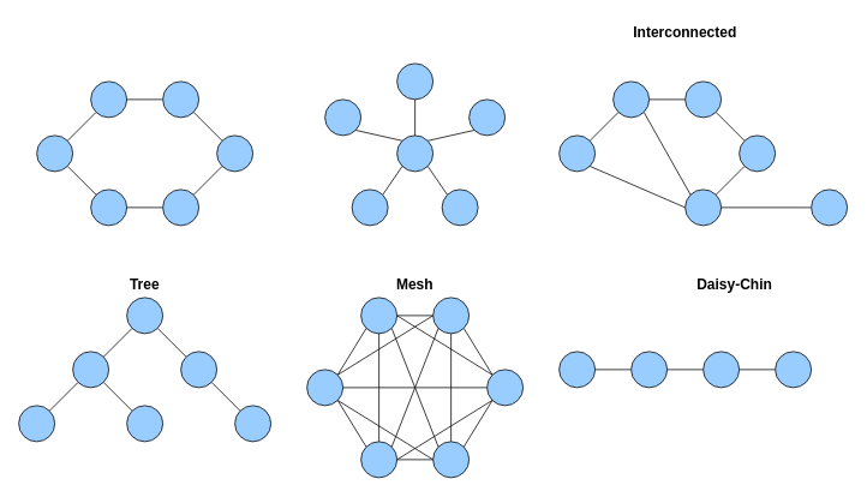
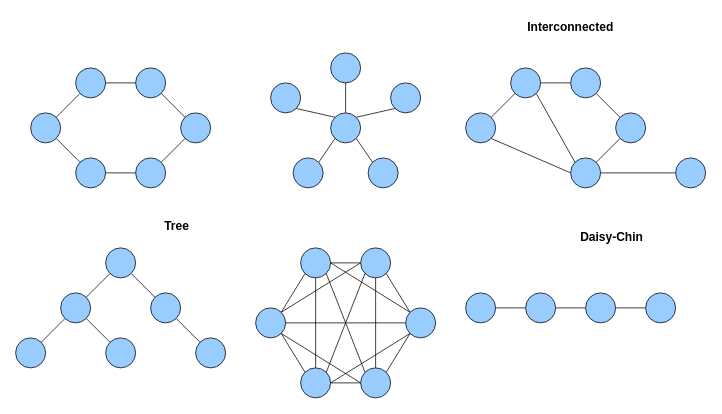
  <mxCell id="0" />
  <mxCell id="1" parent="0" />
  <mxCell id="2" style="edgeStyle=none;html=1;exitX=0;exitY=1;exitDx=0;exitDy=0;entryX=1;entryY=0;entryDx=0;entryDy=0;endArrow=none;endFill=0;fontSize=16;fontStyle=1;fillColor=#99CCFF;" parent="1" source="3" target="13" edge="1"><mxGeometry relative="1" as="geometry" /></mxCell>
  <mxCell id="3" value="" style="ellipse;whiteSpace=wrap;html=1;aspect=fixed;fontSize=16;fontStyle=1;fillColor=#99CCFF;" parent="1" vertex="1"><mxGeometry x="100" y="90" width="40" height="40" as="geometry" /></mxCell>
  <mxCell id="4" style="edgeStyle=none;html=1;exitX=0;exitY=0.5;exitDx=0;exitDy=0;entryX=1;entryY=0.5;entryDx=0;entryDy=0;endArrow=none;endFill=0;fontSize=16;fontStyle=1;fillColor=#99CCFF;" parent="1" source="5" target="3" edge="1"><mxGeometry relative="1" as="geometry" /></mxCell>
  <mxCell id="5" value="" style="ellipse;whiteSpace=wrap;html=1;aspect=fixed;fontSize=16;fontStyle=1;fillColor=#99CCFF;" parent="1" vertex="1"><mxGeometry x="180" y="90" width="40" height="40" as="geometry" /></mxCell>
  <mxCell id="6" style="edgeStyle=none;html=1;exitX=0;exitY=0;exitDx=0;exitDy=0;entryX=1;entryY=1;entryDx=0;entryDy=0;endArrow=none;endFill=0;fontSize=16;fontStyle=1;fillColor=#99CCFF;" parent="1" source="7" target="5" edge="1"><mxGeometry relative="1" as="geometry" /></mxCell>
  <mxCell id="7" value="" style="ellipse;whiteSpace=wrap;html=1;aspect=fixed;fontSize=16;fontStyle=1;fillColor=#99CCFF;" parent="1" vertex="1"><mxGeometry x="240" y="150" width="40" height="40" as="geometry" /></mxCell>
  <mxCell id="8" style="edgeStyle=none;html=1;exitX=1;exitY=0;exitDx=0;exitDy=0;entryX=0;entryY=1;entryDx=0;entryDy=0;endArrow=none;endFill=0;fontSize=16;fontStyle=1;fillColor=#99CCFF;" parent="1" source="9" target="7" edge="1"><mxGeometry relative="1" as="geometry" /></mxCell>
  <mxCell id="9" value="" style="ellipse;whiteSpace=wrap;html=1;aspect=fixed;fontSize=16;fontStyle=1;fillColor=#99CCFF;" parent="1" vertex="1"><mxGeometry x="180" y="210" width="40" height="40" as="geometry" /></mxCell>
  <mxCell id="10" style="edgeStyle=none;html=1;exitX=1;exitY=0.5;exitDx=0;exitDy=0;entryX=0;entryY=0.5;entryDx=0;entryDy=0;endArrow=none;endFill=0;fontSize=16;fontStyle=1;fillColor=#99CCFF;" parent="1" source="11" target="9" edge="1"><mxGeometry relative="1" as="geometry" /></mxCell>
  <mxCell id="11" value="" style="ellipse;whiteSpace=wrap;html=1;aspect=fixed;fontSize=16;fontStyle=1;fillColor=#99CCFF;" parent="1" vertex="1"><mxGeometry x="100" y="210" width="40" height="40" as="geometry" /></mxCell>
  <mxCell id="12" style="edgeStyle=none;html=1;exitX=1;exitY=1;exitDx=0;exitDy=0;entryX=0;entryY=0;entryDx=0;entryDy=0;endArrow=none;endFill=0;fontSize=16;fontStyle=1;fillColor=#99CCFF;" parent="1" source="13" target="11" edge="1"><mxGeometry relative="1" as="geometry" /></mxCell>
  <mxCell id="13" value="" style="ellipse;whiteSpace=wrap;html=1;aspect=fixed;fontSize=16;fontStyle=1;fillColor=#99CCFF;" parent="1" vertex="1"><mxGeometry x="40" y="150" width="40" height="40" as="geometry" /></mxCell>
  <mxCell id="14" style="edgeStyle=none;html=1;exitX=0.5;exitY=0;exitDx=0;exitDy=0;entryX=0.5;entryY=1;entryDx=0;entryDy=0;endArrow=none;endFill=0;fontSize=16;fontStyle=1;fillColor=#99CCFF;" parent="1" source="18" target="19" edge="1"><mxGeometry relative="1" as="geometry" /></mxCell>
  <mxCell id="15" style="edgeStyle=none;html=1;exitX=1;exitY=0;exitDx=0;exitDy=0;entryX=0;entryY=1;entryDx=0;entryDy=0;endArrow=none;endFill=0;fontSize=16;fontStyle=1;fillColor=#99CCFF;" parent="1" source="18" target="21" edge="1"><mxGeometry relative="1" as="geometry" /></mxCell>
  <mxCell id="16" style="edgeStyle=none;html=1;exitX=0;exitY=0;exitDx=0;exitDy=0;entryX=1;entryY=1;entryDx=0;entryDy=0;endArrow=none;endFill=0;fontSize=16;fontStyle=1;fillColor=#99CCFF;" parent="1" source="18" target="20" edge="1"><mxGeometry relative="1" as="geometry" /></mxCell>
  <mxCell id="17" style="edgeStyle=none;html=1;exitX=1;exitY=1;exitDx=0;exitDy=0;entryX=0;entryY=0;entryDx=0;entryDy=0;endArrow=none;endFill=0;fontSize=16;fontStyle=1;fillColor=#99CCFF;" parent="1" source="18" target="22" edge="1"><mxGeometry relative="1" as="geometry" /></mxCell>
  <mxCell id="18" value="" style="ellipse;whiteSpace=wrap;html=1;aspect=fixed;fontSize=16;fontStyle=1;fillColor=#99CCFF;" parent="1" vertex="1"><mxGeometry x="440" y="150" width="40" height="40" as="geometry" /></mxCell>
  <mxCell id="19" value="" style="ellipse;whiteSpace=wrap;html=1;aspect=fixed;fontSize=16;fontStyle=1;fillColor=#99CCFF;" parent="1" vertex="1"><mxGeometry x="440" y="70" width="40" height="40" as="geometry" /></mxCell>
  <mxCell id="20" value="" style="ellipse;whiteSpace=wrap;html=1;aspect=fixed;fontSize=16;fontStyle=1;fillColor=#99CCFF;" parent="1" vertex="1"><mxGeometry x="360" y="110" width="40" height="40" as="geometry" /></mxCell>
  <mxCell id="21" value="" style="ellipse;whiteSpace=wrap;html=1;aspect=fixed;fontSize=16;fontStyle=1;fillColor=#99CCFF;" parent="1" vertex="1"><mxGeometry x="520" y="110" width="40" height="40" as="geometry" /></mxCell>
  <mxCell id="22" value="" style="ellipse;whiteSpace=wrap;html=1;aspect=fixed;fontSize=16;fontStyle=1;fillColor=#99CCFF;" parent="1" vertex="1"><mxGeometry x="490" y="210" width="40" height="40" as="geometry" /></mxCell>
  <mxCell id="23" style="edgeStyle=none;html=1;exitX=1;exitY=0;exitDx=0;exitDy=0;entryX=0;entryY=1;entryDx=0;entryDy=0;endArrow=none;endFill=0;fontSize=16;fontStyle=1;fillColor=#99CCFF;" parent="1" source="24" target="18" edge="1"><mxGeometry relative="1" as="geometry" /></mxCell>
  <mxCell id="24" value="" style="ellipse;whiteSpace=wrap;html=1;aspect=fixed;fontSize=16;fontStyle=1;fillColor=#99CCFF;" parent="1" vertex="1"><mxGeometry x="390" y="210" width="40" height="40" as="geometry" /></mxCell>
  <mxCell id="25" style="edgeStyle=none;html=1;exitX=0;exitY=1;exitDx=0;exitDy=0;entryX=1;entryY=0;entryDx=0;entryDy=0;endArrow=none;endFill=0;fontSize=16;fontStyle=1;fillColor=#99CCFF;" parent="1" source="27" target="32" edge="1"><mxGeometry relative="1" as="geometry" /></mxCell>
  <mxCell id="26" style="edgeStyle=none;html=1;exitX=1;exitY=1;exitDx=0;exitDy=0;entryX=0;entryY=0;entryDx=0;entryDy=0;endArrow=none;endFill=0;fontSize=16;fontStyle=1;fillColor=#99CCFF;" parent="1" source="27" target="29" edge="1"><mxGeometry relative="1" as="geometry" /></mxCell>
  <mxCell id="27" value="" style="ellipse;whiteSpace=wrap;html=1;aspect=fixed;fontSize=16;fontStyle=1;fillColor=#99CCFF;" parent="1" vertex="1"><mxGeometry x="140" y="330" width="40" height="40" as="geometry" /></mxCell>
  <mxCell id="28" style="edgeStyle=none;html=1;exitX=1;exitY=1;exitDx=0;exitDy=0;entryX=0;entryY=0;entryDx=0;entryDy=0;endArrow=none;endFill=0;fontSize=16;fontStyle=1;fillColor=#99CCFF;" parent="1" source="29" target="33" edge="1"><mxGeometry relative="1" as="geometry" /></mxCell>
  <mxCell id="29" value="" style="ellipse;whiteSpace=wrap;html=1;aspect=fixed;fontSize=16;fontStyle=1;fillColor=#99CCFF;" parent="1" vertex="1"><mxGeometry x="200" y="390" width="40" height="40" as="geometry" /></mxCell>
  <mxCell id="30" style="edgeStyle=none;html=1;exitX=0;exitY=1;exitDx=0;exitDy=0;entryX=1;entryY=0;entryDx=0;entryDy=0;endArrow=none;endFill=0;fontSize=16;fontStyle=1;fillColor=#99CCFF;" parent="1" source="32" target="35" edge="1"><mxGeometry relative="1" as="geometry" /></mxCell>
  <mxCell id="31" style="edgeStyle=none;html=1;exitX=1;exitY=1;exitDx=0;exitDy=0;entryX=0;entryY=0;entryDx=0;entryDy=0;endArrow=none;endFill=0;fontSize=16;fontStyle=1;fillColor=#99CCFF;" parent="1" source="32" target="34" edge="1"><mxGeometry relative="1" as="geometry" /></mxCell>
  <mxCell id="32" value="" style="ellipse;whiteSpace=wrap;html=1;aspect=fixed;fontSize=16;fontStyle=1;fillColor=#99CCFF;" parent="1" vertex="1"><mxGeometry x="80" y="390" width="40" height="40" as="geometry" /></mxCell>
  <mxCell id="33" value="" style="ellipse;whiteSpace=wrap;html=1;aspect=fixed;fontSize=16;fontStyle=1;fillColor=#99CCFF;" parent="1" vertex="1"><mxGeometry x="260" y="450" width="40" height="40" as="geometry" /></mxCell>
  <mxCell id="34" value="" style="ellipse;whiteSpace=wrap;html=1;aspect=fixed;fontSize=16;fontStyle=1;fillColor=#99CCFF;" parent="1" vertex="1"><mxGeometry x="140" y="450" width="40" height="40" as="geometry" /></mxCell>
  <mxCell id="35" value="" style="ellipse;whiteSpace=wrap;html=1;aspect=fixed;fontSize=16;fontStyle=1;fillColor=#99CCFF;" parent="1" vertex="1"><mxGeometry x="20" y="450" width="40" height="40" as="geometry" /></mxCell>
  <mxCell id="36" style="edgeStyle=none;html=1;exitX=1;exitY=0.5;exitDx=0;exitDy=0;entryX=0;entryY=0.5;entryDx=0;entryDy=0;endArrow=none;endFill=0;fontSize=16;fontStyle=1;fillColor=none;" parent="1" source="39" target="42" edge="1"><mxGeometry relative="1" as="geometry" /></mxCell>
  <mxCell id="37" style="edgeStyle=none;html=1;exitX=1;exitY=0.5;exitDx=0;exitDy=0;entryX=0;entryY=0;entryDx=0;entryDy=0;endArrow=none;endFill=0;fontSize=16;fontStyle=1;fillColor=#99CCFF;" parent="1" source="39" target="44" edge="1"><mxGeometry relative="1" as="geometry" /></mxCell>
  <mxCell id="38" style="edgeStyle=none;html=1;exitX=1;exitY=1;exitDx=0;exitDy=0;entryX=0;entryY=0;entryDx=0;entryDy=0;endArrow=none;endFill=0;fontSize=16;fontStyle=1;fillColor=#99CCFF;" parent="1" source="39" target="46" edge="1"><mxGeometry relative="1" as="geometry" /></mxCell>
  <mxCell id="39" value="" style="ellipse;whiteSpace=wrap;html=1;aspect=fixed;fontSize=16;fontStyle=1;fillColor=#99CCFF;" parent="1" vertex="1"><mxGeometry x="400" y="330" width="40" height="40" as="geometry" /></mxCell>
  <mxCell id="40" style="edgeStyle=none;html=1;exitX=1;exitY=1;exitDx=0;exitDy=0;entryX=0;entryY=0;entryDx=0;entryDy=0;endArrow=none;endFill=0;fontSize=16;fontStyle=1;fillColor=#99CCFF;" parent="1" source="42" target="44" edge="1"><mxGeometry relative="1" as="geometry" /></mxCell>
  <mxCell id="41" style="edgeStyle=none;html=1;exitX=0.5;exitY=1;exitDx=0;exitDy=0;endArrow=none;endFill=0;entryX=0.5;entryY=0;entryDx=0;entryDy=0;fontSize=16;fontStyle=1;fillColor=#99CCFF;" parent="1" source="42" target="46" edge="1"><mxGeometry relative="1" as="geometry"><mxPoint x="500" y="450" as="targetPoint" /></mxGeometry></mxCell>
  <mxCell id="42" value="" style="ellipse;whiteSpace=wrap;html=1;aspect=fixed;fontSize=16;fontStyle=1;fillColor=#99CCFF;" parent="1" vertex="1"><mxGeometry x="480" y="330" width="40" height="40" as="geometry" /></mxCell>
  <mxCell id="43" style="edgeStyle=none;html=1;exitX=0;exitY=1;exitDx=0;exitDy=0;entryX=1;entryY=0;entryDx=0;entryDy=0;endArrow=none;endFill=0;fontSize=16;fontStyle=1;fillColor=#99CCFF;" parent="1" source="44" target="46" edge="1"><mxGeometry relative="1" as="geometry" /></mxCell>
  <mxCell id="44" value="" style="ellipse;whiteSpace=wrap;html=1;aspect=fixed;fontSize=16;fontStyle=1;fillColor=#99CCFF;" parent="1" vertex="1"><mxGeometry x="540" y="410" width="40" height="40" as="geometry" /></mxCell>
  <mxCell id="45" style="edgeStyle=none;html=1;exitX=0;exitY=0.5;exitDx=0;exitDy=0;entryX=1;entryY=0.5;entryDx=0;entryDy=0;endArrow=none;endFill=0;fontSize=16;fontStyle=1;fillColor=#99CCFF;" parent="1" source="46" target="51" edge="1"><mxGeometry relative="1" as="geometry" /></mxCell>
  <mxCell id="46" value="" style="ellipse;whiteSpace=wrap;html=1;aspect=fixed;fontSize=16;fontStyle=1;fillColor=#99CCFF;" parent="1" vertex="1"><mxGeometry x="480" y="490" width="40" height="40" as="geometry" /></mxCell>
  <mxCell id="47" style="edgeStyle=none;html=1;exitX=0;exitY=0;exitDx=0;exitDy=0;entryX=1;entryY=1;entryDx=0;entryDy=0;endArrow=none;endFill=0;fontSize=16;fontStyle=1;fillColor=#99CCFF;" parent="1" source="51" target="56" edge="1"><mxGeometry relative="1" as="geometry" /></mxCell>
  <mxCell id="48" style="edgeStyle=none;html=1;exitX=0.5;exitY=0;exitDx=0;exitDy=0;entryX=0.5;entryY=1;entryDx=0;entryDy=0;endArrow=none;endFill=0;fontSize=16;fontStyle=1;fillColor=#99CCFF;" parent="1" source="51" target="39" edge="1"><mxGeometry relative="1" as="geometry" /></mxCell>
  <mxCell id="49" style="edgeStyle=none;html=1;exitX=1;exitY=0;exitDx=0;exitDy=0;entryX=0;entryY=1;entryDx=0;entryDy=0;endArrow=none;endFill=0;fontSize=16;fontStyle=1;fillColor=#99CCFF;" parent="1" source="51" target="42" edge="1"><mxGeometry relative="1" as="geometry" /></mxCell>
  <mxCell id="50" style="edgeStyle=none;html=1;exitX=1;exitY=0.5;exitDx=0;exitDy=0;entryX=0;entryY=1;entryDx=0;entryDy=0;endArrow=none;endFill=0;fontSize=16;fontStyle=1;fillColor=#99CCFF;" parent="1" source="51" target="44" edge="1"><mxGeometry relative="1" as="geometry" /></mxCell>
  <mxCell id="51" value="" style="ellipse;whiteSpace=wrap;html=1;aspect=fixed;fontSize=16;fontStyle=1;fillColor=#99CCFF;" parent="1" vertex="1"><mxGeometry x="400" y="490" width="40" height="40" as="geometry" /></mxCell>
  <mxCell id="52" style="edgeStyle=none;html=1;exitX=1;exitY=0;exitDx=0;exitDy=0;entryX=0;entryY=1;entryDx=0;entryDy=0;endArrow=none;endFill=0;fontSize=16;fontStyle=1;fillColor=#99CCFF;" parent="1" source="56" target="39" edge="1"><mxGeometry relative="1" as="geometry" /></mxCell>
  <mxCell id="53" style="edgeStyle=none;html=1;exitX=1;exitY=0;exitDx=0;exitDy=0;entryX=0;entryY=0.5;entryDx=0;entryDy=0;endArrow=none;endFill=0;fontSize=16;fontStyle=1;fillColor=#99CCFF;" parent="1" source="56" target="42" edge="1"><mxGeometry relative="1" as="geometry" /></mxCell>
  <mxCell id="54" style="edgeStyle=none;html=1;exitX=1;exitY=0.5;exitDx=0;exitDy=0;entryX=0;entryY=0.5;entryDx=0;entryDy=0;endArrow=none;endFill=0;fontSize=16;fontStyle=1;fillColor=#99CCFF;" parent="1" source="56" target="44" edge="1"><mxGeometry relative="1" as="geometry" /></mxCell>
  <mxCell id="55" style="edgeStyle=none;html=1;exitX=1;exitY=1;exitDx=0;exitDy=0;entryX=0;entryY=0.5;entryDx=0;entryDy=0;endArrow=none;endFill=0;fontSize=16;fontStyle=1;fillColor=#99CCFF;" parent="1" source="56" target="46" edge="1"><mxGeometry relative="1" as="geometry" /></mxCell>
  <mxCell id="56" value="" style="ellipse;whiteSpace=wrap;html=1;aspect=fixed;fontSize=16;fontStyle=1;fillColor=#99CCFF;" parent="1" vertex="1"><mxGeometry x="340" y="410" width="40" height="40" as="geometry" /></mxCell>
  <mxCell id="57" style="edgeStyle=none;html=1;exitX=1;exitY=0.5;exitDx=0;exitDy=0;entryX=0;entryY=0.5;entryDx=0;entryDy=0;endArrow=none;endFill=0;fontSize=16;fontStyle=1;fillColor=#99CCFF;" parent="1" source="58" target="60" edge="1"><mxGeometry relative="1" as="geometry" /></mxCell>
  <mxCell id="58" value="" style="ellipse;whiteSpace=wrap;html=1;aspect=fixed;fontSize=16;fontStyle=1;fillColor=#99CCFF;" parent="1" vertex="1"><mxGeometry x="620" y="390" width="40" height="40" as="geometry" /></mxCell>
  <mxCell id="59" style="edgeStyle=none;html=1;exitX=1;exitY=0.5;exitDx=0;exitDy=0;endArrow=none;endFill=0;fontSize=16;fontStyle=1;fillColor=#99CCFF;" parent="1" source="60" target="62" edge="1"><mxGeometry relative="1" as="geometry" /></mxCell>
  <mxCell id="60" value="" style="ellipse;whiteSpace=wrap;html=1;aspect=fixed;fontSize=16;fontStyle=1;fillColor=#99CCFF;" parent="1" vertex="1"><mxGeometry x="700" y="390" width="40" height="40" as="geometry" /></mxCell>
  <mxCell id="61" style="edgeStyle=none;html=1;exitX=1;exitY=0.5;exitDx=0;exitDy=0;entryX=0;entryY=0.5;entryDx=0;entryDy=0;endArrow=none;endFill=0;fontSize=16;fontStyle=1;fillColor=#99CCFF;" parent="1" source="62" target="63" edge="1"><mxGeometry relative="1" as="geometry" /></mxCell>
  <mxCell id="62" value="" style="ellipse;whiteSpace=wrap;html=1;aspect=fixed;fontSize=16;fontStyle=1;fillColor=#99CCFF;" parent="1" vertex="1"><mxGeometry x="780" y="390" width="40" height="40" as="geometry" /></mxCell>
  <mxCell id="63" value="" style="ellipse;whiteSpace=wrap;html=1;aspect=fixed;fontSize=16;fontStyle=1;fillColor=#99CCFF;" parent="1" vertex="1"><mxGeometry x="860" y="390" width="40" height="40" as="geometry" /></mxCell>
  <mxCell id="64" style="edgeStyle=none;html=1;exitX=1;exitY=0.5;exitDx=0;exitDy=0;endArrow=none;endFill=0;fontSize=16;fontStyle=1;fillColor=#99CCFF;" parent="1" source="66" target="68" edge="1"><mxGeometry relative="1" as="geometry" /></mxCell>
  <mxCell id="65" style="edgeStyle=none;html=1;exitX=1;exitY=1;exitDx=0;exitDy=0;entryX=0;entryY=0;entryDx=0;entryDy=0;endArrow=none;endFill=0;fontSize=16;fontStyle=1;fillColor=#99CCFF;" parent="1" source="66" target="73" edge="1"><mxGeometry relative="1" as="geometry" /></mxCell>
  <mxCell id="66" value="" style="ellipse;whiteSpace=wrap;html=1;aspect=fixed;fontSize=16;fontStyle=1;fillColor=#99CCFF;" parent="1" vertex="1"><mxGeometry x="680" y="90" width="40" height="40" as="geometry" /></mxCell>
  <mxCell id="67" style="edgeStyle=none;html=1;exitX=1;exitY=1;exitDx=0;exitDy=0;entryX=0;entryY=0;entryDx=0;entryDy=0;endArrow=none;endFill=0;fontSize=16;fontStyle=1;fillColor=#99CCFF;" parent="1" source="68" target="70" edge="1"><mxGeometry relative="1" as="geometry" /></mxCell>
  <mxCell id="68" value="" style="ellipse;whiteSpace=wrap;html=1;aspect=fixed;fontSize=16;fontStyle=1;fillColor=#99CCFF;" parent="1" vertex="1"><mxGeometry x="760" y="90" width="40" height="40" as="geometry" /></mxCell>
  <mxCell id="69" style="edgeStyle=none;html=1;exitX=0;exitY=1;exitDx=0;exitDy=0;entryX=1;entryY=0;entryDx=0;entryDy=0;endArrow=none;endFill=0;fontSize=16;fontStyle=1;fillColor=#99CCFF;" parent="1" source="70" target="73" edge="1"><mxGeometry relative="1" as="geometry" /></mxCell>
  <mxCell id="70" value="" style="ellipse;whiteSpace=wrap;html=1;aspect=fixed;fontSize=16;fontStyle=1;fillColor=#99CCFF;" parent="1" vertex="1"><mxGeometry x="820" y="150" width="40" height="40" as="geometry" /></mxCell>
  <mxCell id="71" style="edgeStyle=none;html=1;exitX=0;exitY=0.5;exitDx=0;exitDy=0;entryX=1;entryY=1;entryDx=0;entryDy=0;endArrow=none;endFill=0;fontSize=16;fontStyle=1;fillColor=#99CCFF;" parent="1" source="73" target="76" edge="1"><mxGeometry relative="1" as="geometry" /></mxCell>
  <mxCell id="72" style="edgeStyle=none;html=1;exitX=1;exitY=0.5;exitDx=0;exitDy=0;entryX=0;entryY=0.5;entryDx=0;entryDy=0;endArrow=none;endFill=0;fontSize=16;fontStyle=1;fillColor=#99CCFF;" parent="1" source="73" target="74" edge="1"><mxGeometry relative="1" as="geometry" /></mxCell>
  <mxCell id="73" value="" style="ellipse;whiteSpace=wrap;html=1;aspect=fixed;fontSize=16;fontStyle=1;fillColor=#99CCFF;" parent="1" vertex="1"><mxGeometry x="760" y="210" width="40" height="40" as="geometry" /></mxCell>
  <mxCell id="74" value="" style="ellipse;whiteSpace=wrap;html=1;aspect=fixed;fontSize=16;fontStyle=1;fillColor=#99CCFF;" parent="1" vertex="1"><mxGeometry x="900" y="210" width="40" height="40" as="geometry" /></mxCell>
  <mxCell id="75" style="edgeStyle=none;html=1;exitX=1;exitY=0;exitDx=0;exitDy=0;entryX=0;entryY=1;entryDx=0;entryDy=0;endArrow=none;endFill=0;fontSize=16;fontStyle=1;fillColor=#99CCFF;" parent="1" source="76" target="66" edge="1"><mxGeometry relative="1" as="geometry" /></mxCell>
  <mxCell id="76" value="" style="ellipse;whiteSpace=wrap;html=1;aspect=fixed;fontSize=16;fontStyle=1;fillColor=#99CCFF;" parent="1" vertex="1"><mxGeometry x="620" y="150" width="40" height="40" as="geometry" /></mxCell>
  <mxCell id="77" value="Interconnected" style="text;html=1;strokeColor=none;fillColor=none;align=center;verticalAlign=middle;whiteSpace=wrap;rounded=0;fontSize=16;fontStyle=1" parent="1" vertex="1"><mxGeometry x="700" y="20" width="120" height="30" as="geometry" /></mxCell>
  <mxCell id="78" value="Daisy-Chin" style="text;html=1;strokeColor=none;fillColor=none;align=center;verticalAlign=middle;whiteSpace=wrap;rounded=0;fontSize=16;fontStyle=1" parent="1" vertex="1"><mxGeometry x="755" y="300" width="120" height="30" as="geometry" /></mxCell>
- <mxCell id="79" value="Mesh" style="text;html=1;strokeColor=none;fillColor=none;align=center;verticalAlign=middle;whiteSpace=wrap;rounded=0;fontSize=16;fontStyle=1" parent="1" vertex="1"><mxGeometry x="400" y="300" width="120" height="30" as="geometry" /></mxCell>
- <mxCell id="80" value="Tree" style="text;html=1;strokeColor=none;fillColor=none;align=center;verticalAlign=middle;whiteSpace=wrap;rounded=0;fontSize=16;fontStyle=1" parent="1" vertex="1"><mxGeometry x="100" y="300" width="120" height="30" as="geometry" /></mxCell>
+ <mxCell id="80" value="Tree" style="text;html=1;strokeColor=none;fillColor=none;align=center;verticalAlign=middle;whiteSpace=wrap;rounded=0;fontSize=16;fontStyle=1" parent="1" vertex="1"><mxGeometry x="175" y="285" width="120" height="30" as="geometry" /></mxCell>
